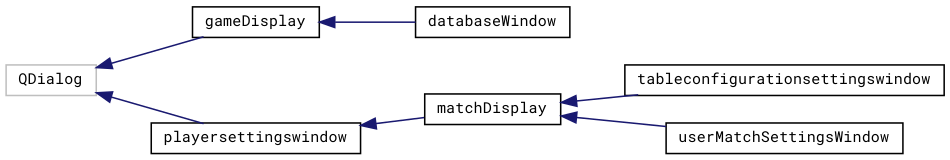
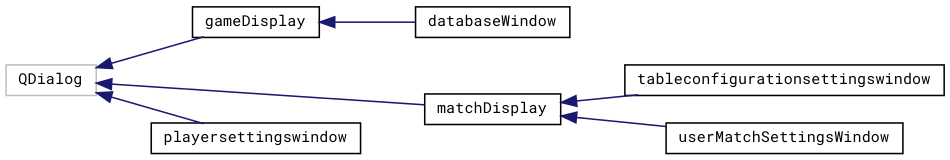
  digraph {
    fontname="Roboto Mono"
    rankdir=LR
    node [color=black fillcolor=white fontname="Roboto Mono" fontsize=10 shape=record style=filled]
    edge [color=midnightblue dir=back fontname="Roboto Mono" fontsize=10 labelfontname=Helvetica labelfontsize=10 style=solid]
    n1 [color=grey75 height=0.2 label=QDialog width=0.4]
    n2 [height=0.2 label=gameDisplay width=0.4]
    n3 [height=0.2 label=matchDisplay width=0.4]
    n4 [height=0.2 label=playersettingswindow width=0.4]
    n5 [height=0.2 label=databaseWindow width=0.4]
    n6 [height=0.2 label=tableconfigurationsettingswindow width=0.4]
    n7 [height=0.2 label=userMatchSettingsWindow width=0.4]
    n1 -> n2
-   n4 -> n3
+   n1 -> n3
    n1 -> n4
    n2 -> n5
    n3 -> n6
    n3 -> n7
  }
